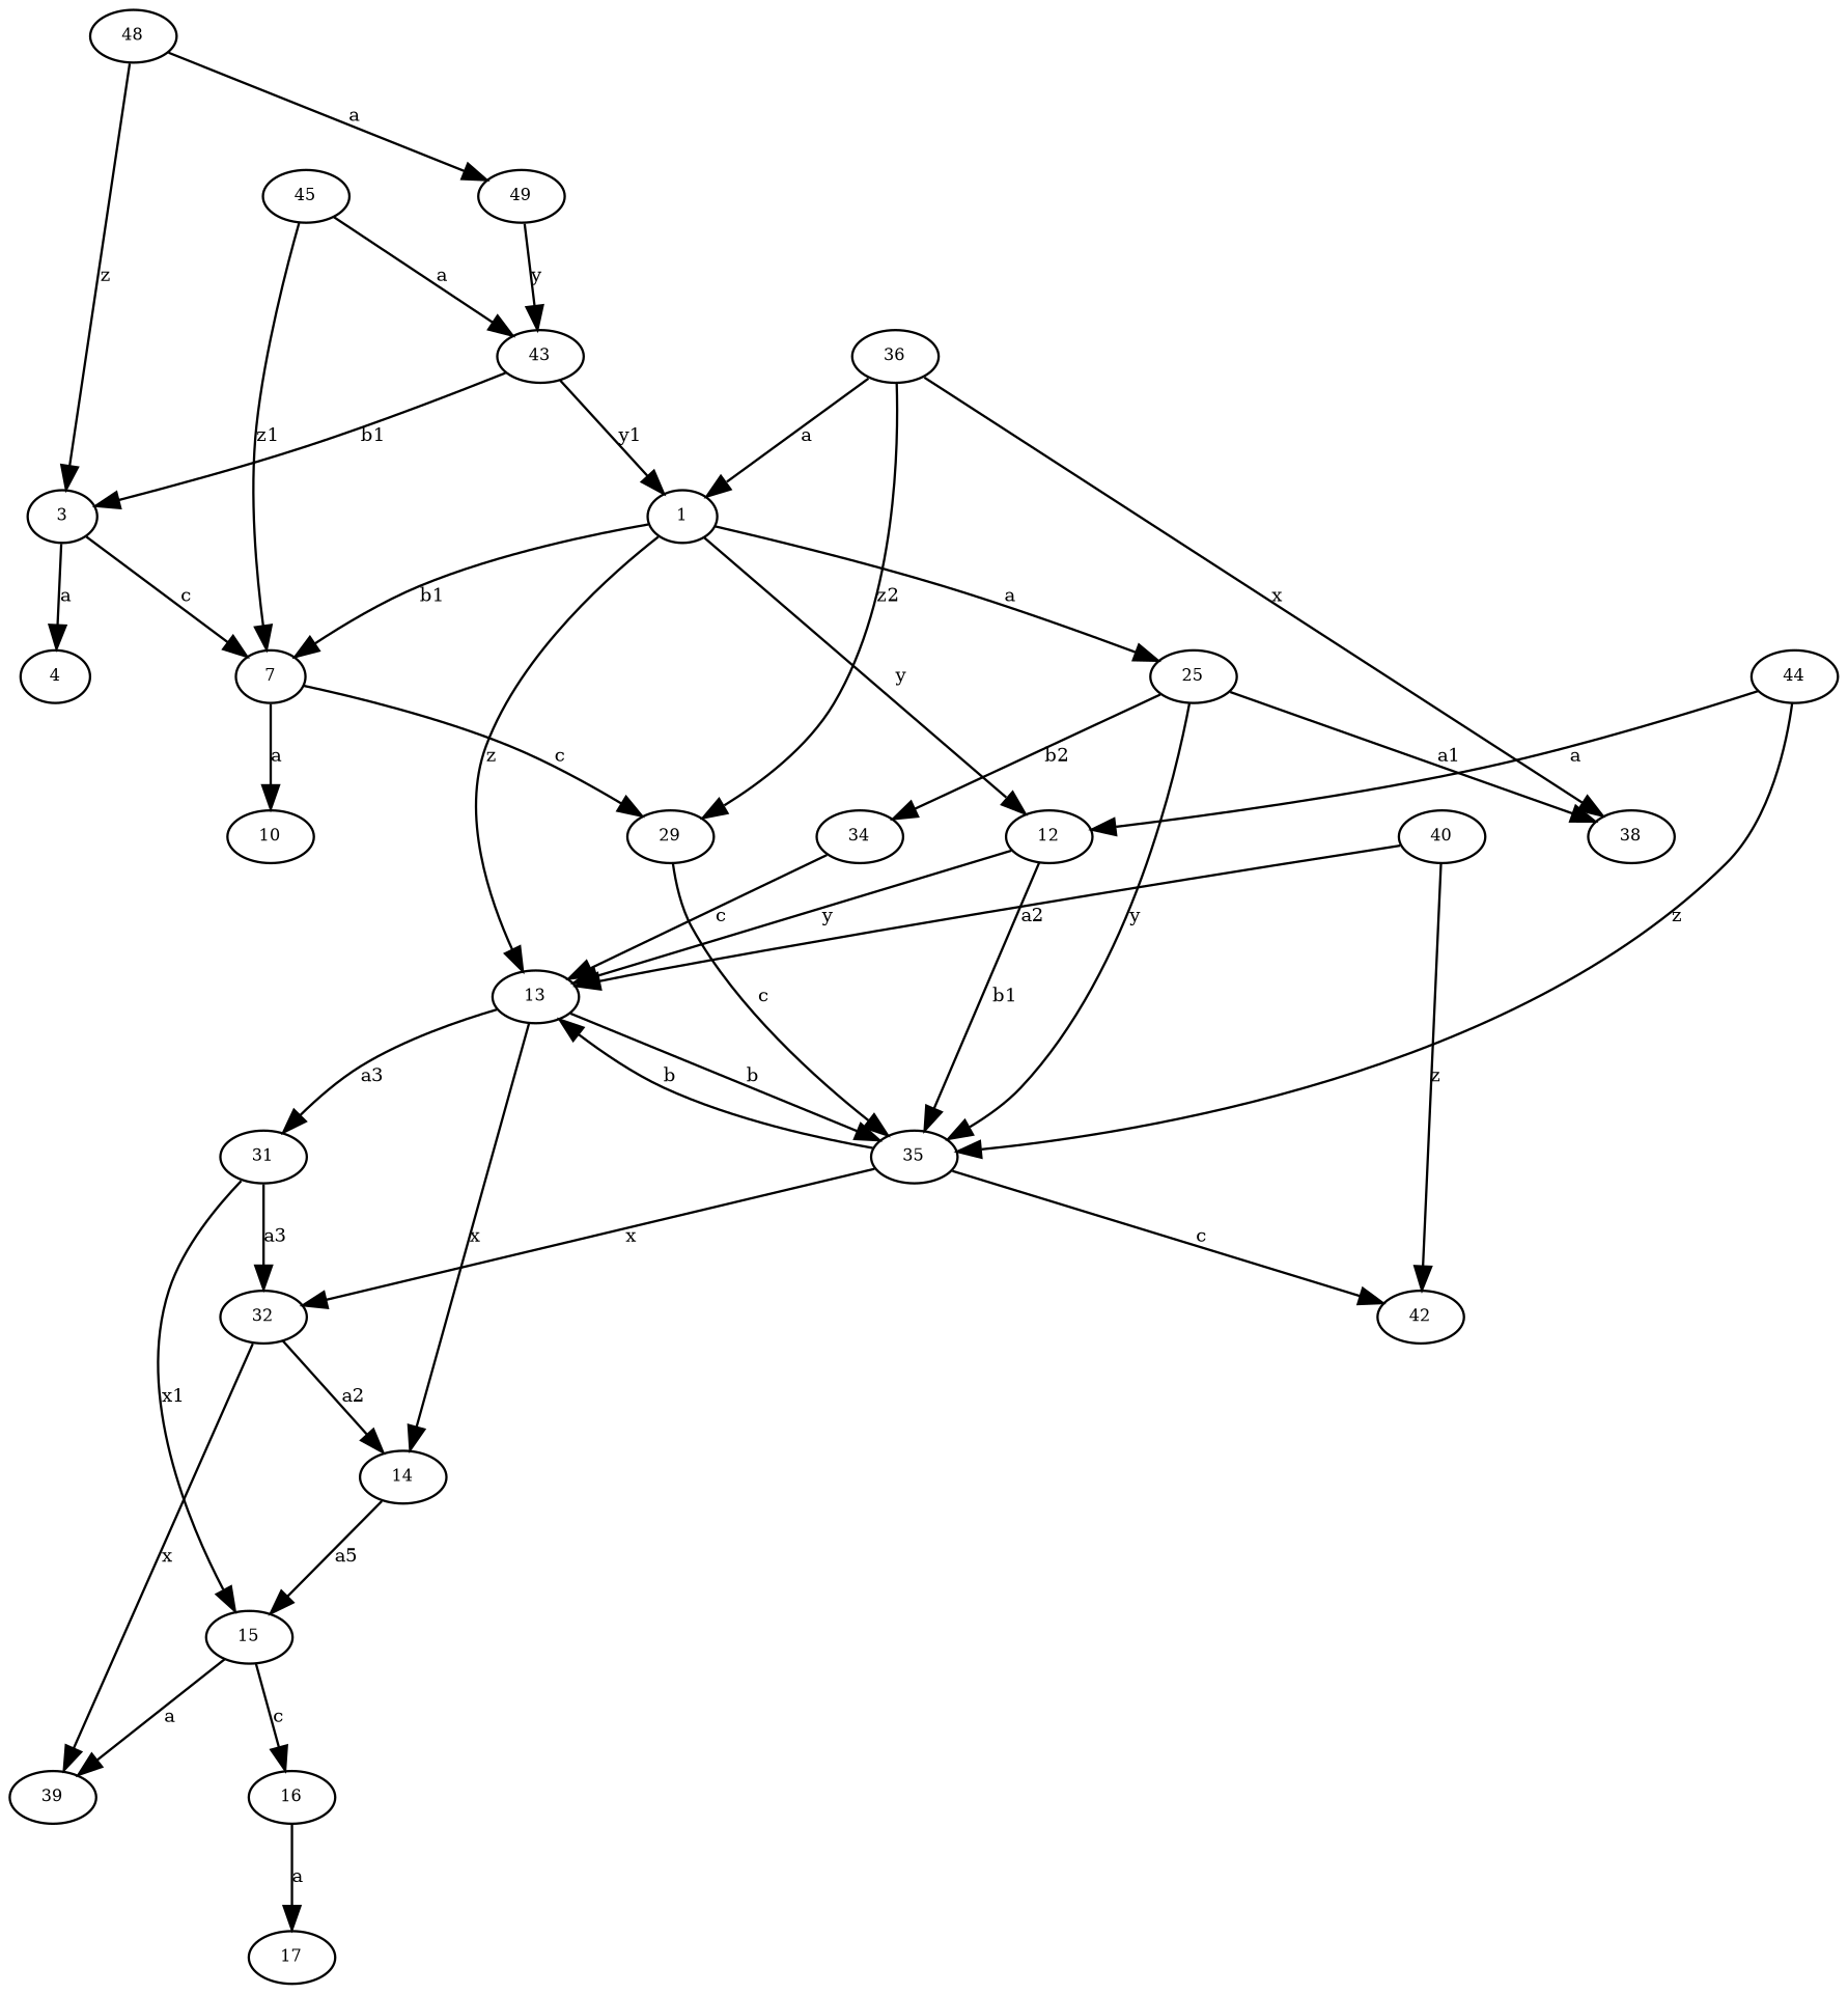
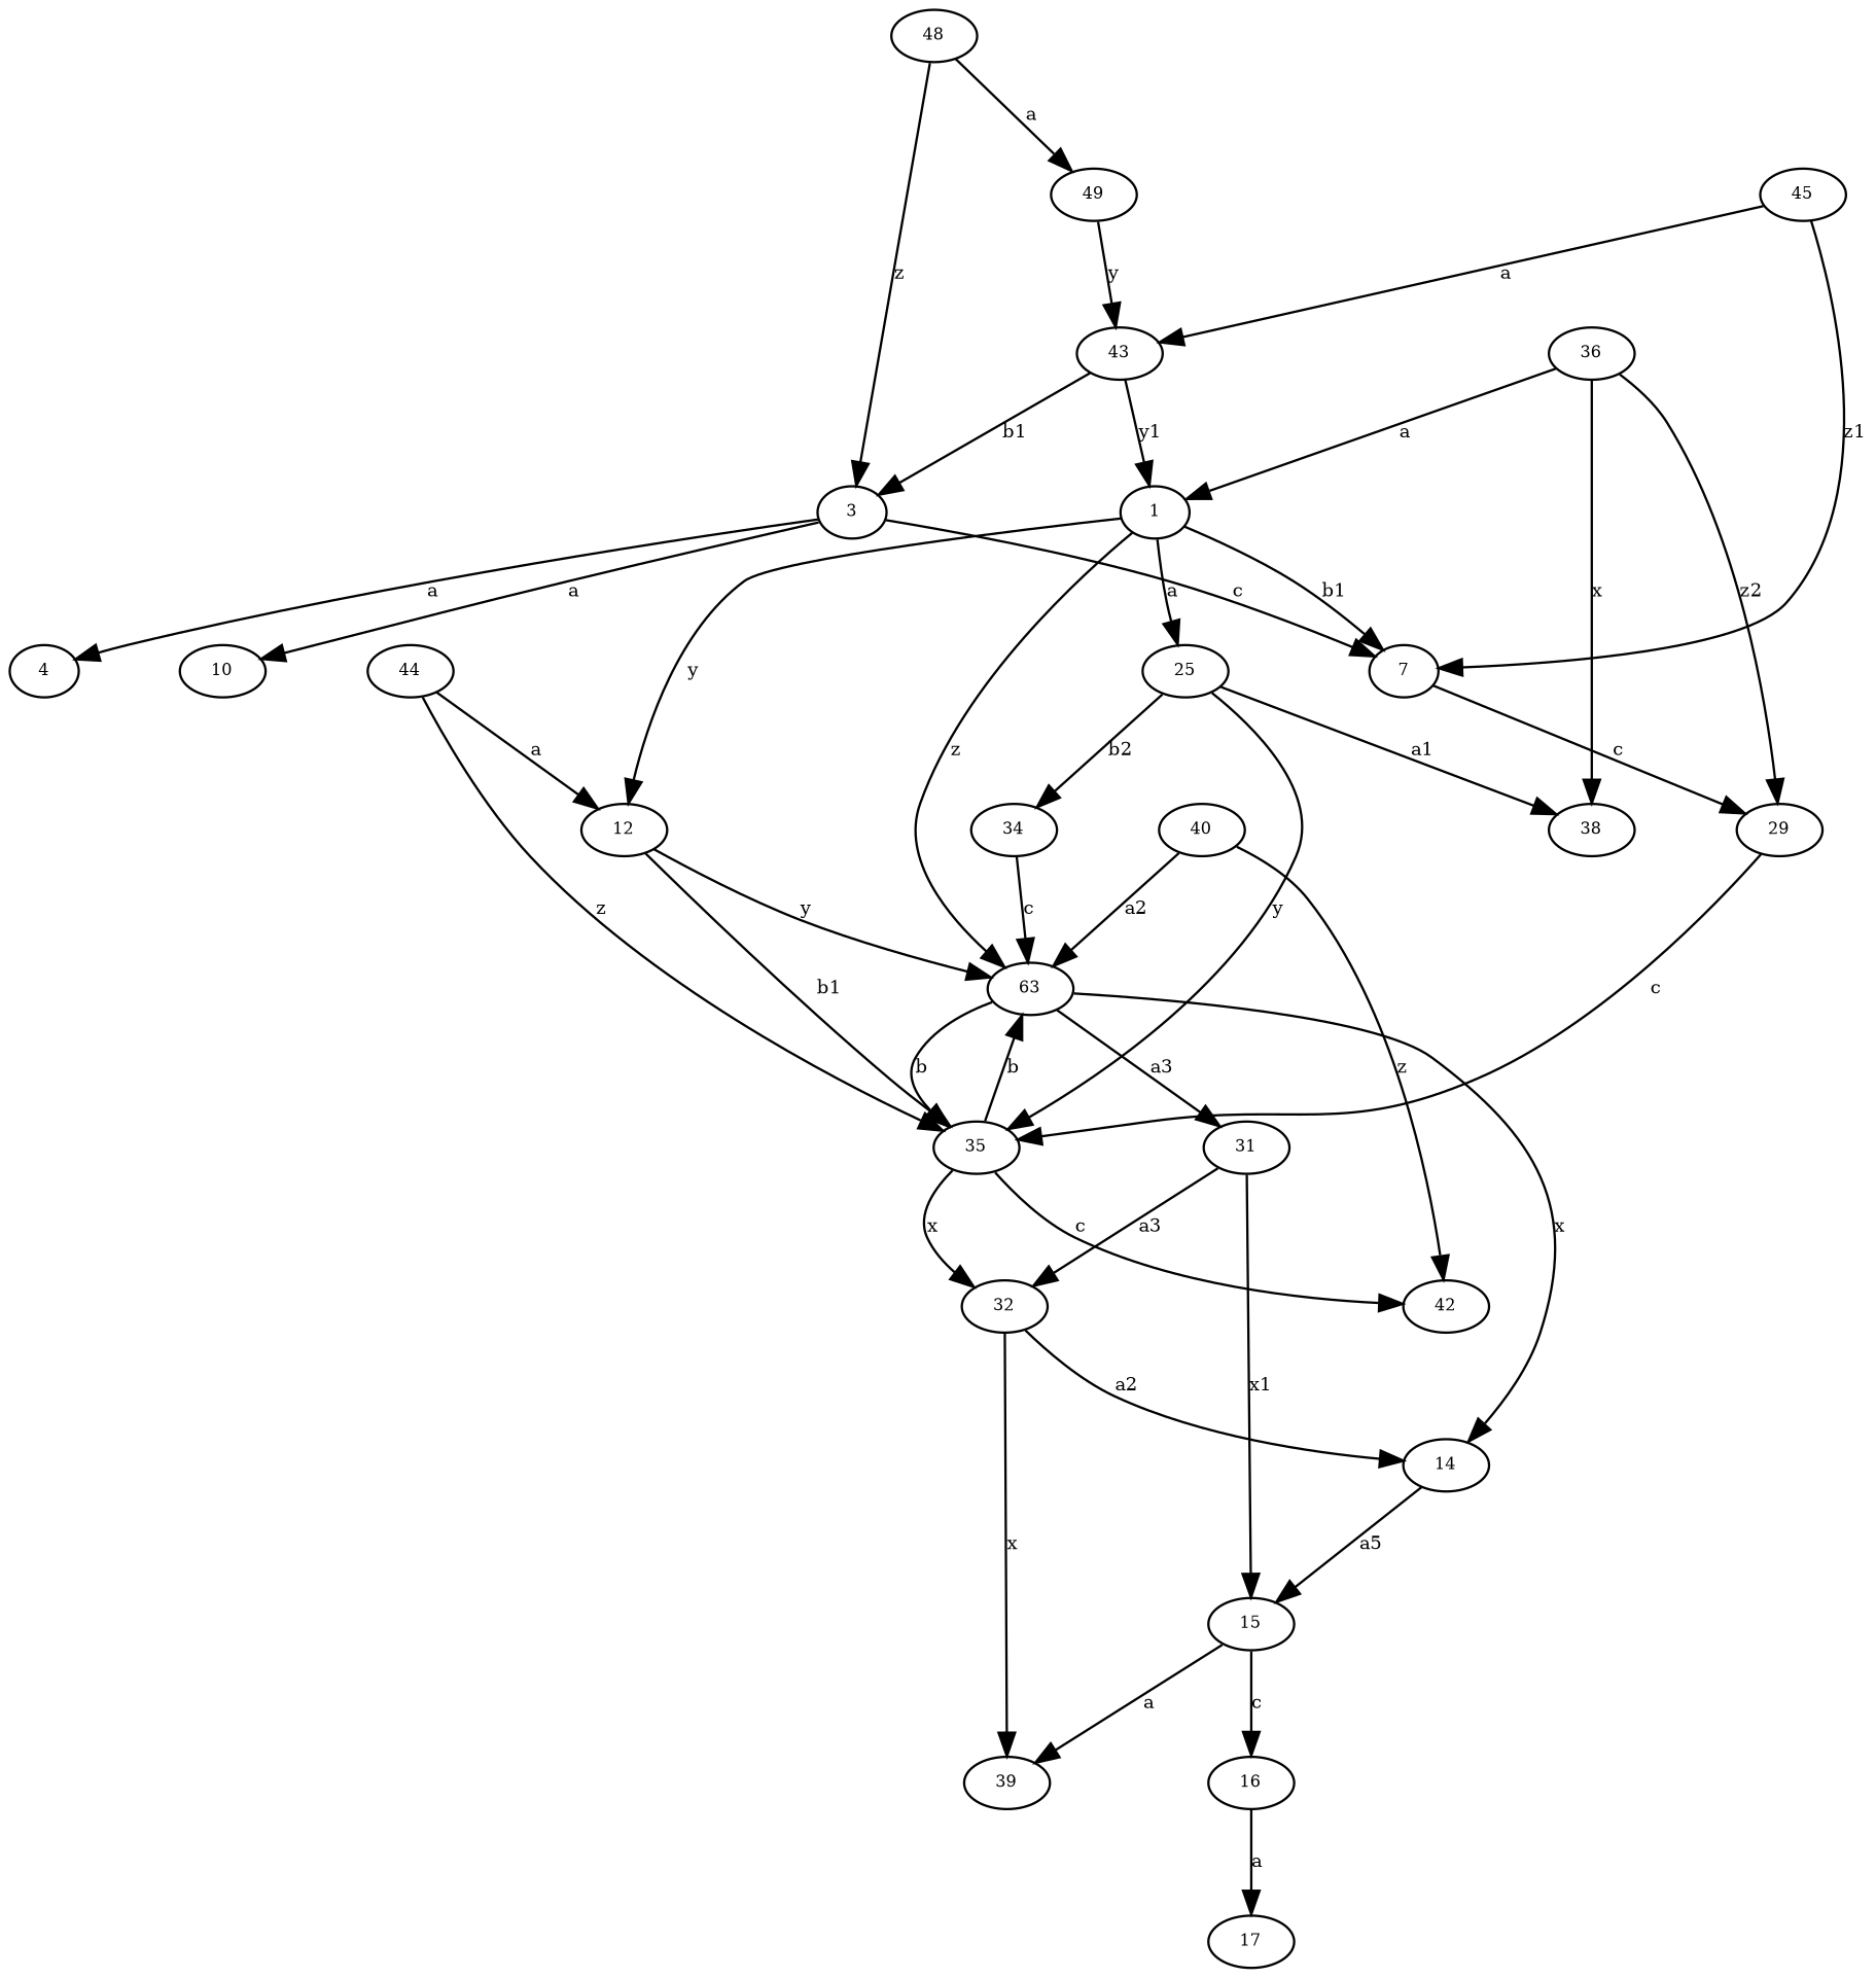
  digraph {
    nodesep=0.6
    node [fontsize=7]
    edge [fontsize=8]
    n1 [height=.01 label=1 width=.01]
    n2 [height=.01 label=12 width=.01]
    n3 [height=.01 label=25 width=.01]
    n4 [height=.01 label=7 width=.01]
-   n5 [height=.01 label=13 width=.01]
+   n5 [height=.01 label=63 width=.01]
    n6 [height=.01 label=35 width=.01]
    n7 [height=.01 label=38 width=.01]
    n8 [height=.01 label=34 width=.01]
    n9 [height=.01 label=29 width=.01]
    n10 [height=.01 label=10 width=.01]
    n11 [height=.01 label=31 width=.01]
    n12 [height=.01 label=14 width=.01]
    n13 [height=.01 label=32 width=.01]
    n14 [height=.01 label=42 width=.01]
    n15 [height=.01 label=15 width=.01]
    n16 [height=.01 label=3 width=.01]
    n17 [height=.01 label=4 width=.01]
    n18 [height=.01 label=39 width=.01]
    n19 [height=.01 label=16 width=.01]
    n20 [height=.01 label=17 width=.01]
    n21 [height=.01 label=36 width=.01]
    n22 [height=.01 label=40 width=.01]
    n23 [height=.01 label=43 width=.01]
    n24 [height=.01 label=44 width=.01]
    n25 [height=.01 label=45 width=.01]
    n26 [height=.01 label=48 width=.01]
    n27 [height=.01 label=49 width=.01]
    n1 -> n2 [label=y]
    n1 -> n3 [label=a]
    n1 -> n4 [label=b1]
    n1 -> n5 [label=z]
    n2 -> n5 [label=y]
    n2 -> n6 [label=b1]
    n3 -> n6 [label=y]
    n3 -> n7 [label=a1]
    n3 -> n8 [label=b2]
    n4 -> n9 [label=c]
-   n4 -> n10 [label=a]
+   n16 -> n10 [label=a]
    n5 -> n6 [label=b]
    n5 -> n11 [label=a3]
    n5 -> n12 [label=x]
    n6 -> n5 [label=b]
    n6 -> n13 [label=x]
    n6 -> n14 [label=c]
    n8 -> n5 [label=c]
    n9 -> n6 [label=c]
    n11 -> n13 [label=a3]
    n11 -> n15 [label=x1]
    n12 -> n15 [label=a5]
    n13 -> n12 [label=a2]
    n13 -> n18 [label=x]
    n15 -> n18 [label=a]
    n15 -> n19 [label=c]
    n16 -> n4 [label=c]
    n16 -> n17 [label=a]
    n19 -> n20 [label=a]
    n21 -> n1 [label=a]
    n21 -> n7 [label=x]
    n21 -> n9 [label=z2]
    n22 -> n5 [label=a2]
    n22 -> n14 [label=z]
    n23 -> n1 [label=y1]
    n23 -> n16 [label=b1]
    n24 -> n2 [label=a]
    n24 -> n6 [label=z]
    n25 -> n4 [label=z1]
    n25 -> n23 [label=a]
    n26 -> n16 [label=z]
    n26 -> n27 [label=a]
    n27 -> n23 [label=y]
  }
